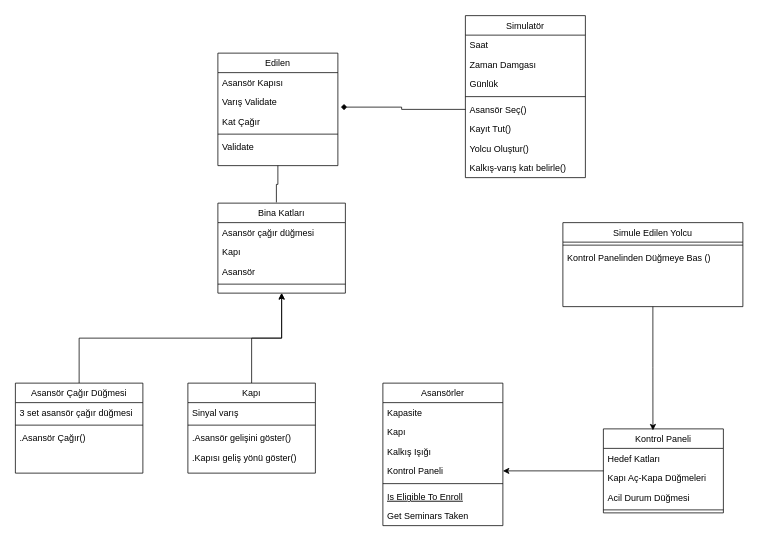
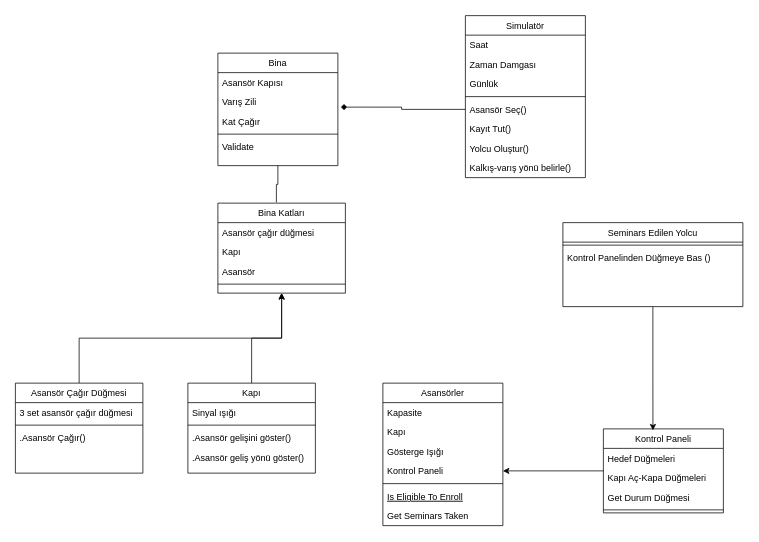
  <mxCell id="0" />
  <mxCell id="1" parent="0" />
  <mxCell id="2" value="Asansörler" style="swimlane;fontStyle=0;align=center;verticalAlign=top;childLayout=stackLayout;horizontal=1;startSize=26;horizontalStack=0;resizeParent=1;resizeLast=0;collapsible=1;marginBottom=0;rounded=0;shadow=0;strokeWidth=1;" parent="1" vertex="1"><mxGeometry x="510" y="510" width="160" height="190" as="geometry"><mxRectangle x="130" y="380" width="160" height="26" as="alternateBounds" /></mxGeometry></mxCell>
  <mxCell id="3" value="Kapasite" style="text;align=left;verticalAlign=top;spacingLeft=4;spacingRight=4;overflow=hidden;rotatable=0;points=[[0,0.5],[1,0.5]];portConstraint=eastwest;" parent="2" vertex="1"><mxGeometry y="26" width="160" height="26" as="geometry" /></mxCell>
  <mxCell id="4" value="Kapı" style="text;align=left;verticalAlign=top;spacingLeft=4;spacingRight=4;overflow=hidden;rotatable=0;points=[[0,0.5],[1,0.5]];portConstraint=eastwest;" vertex="1" parent="2"><mxGeometry y="52" width="160" height="26" as="geometry" /></mxCell>
- <mxCell id="5" value="Kalkış Işığı" style="text;align=left;verticalAlign=top;spacingLeft=4;spacingRight=4;overflow=hidden;rotatable=0;points=[[0,0.5],[1,0.5]];portConstraint=eastwest;rounded=0;shadow=0;html=0;" parent="2" vertex="1"><mxGeometry y="78" width="160" height="26" as="geometry" /></mxCell>
+ <mxCell id="5" value="Gösterge Işığı" style="text;align=left;verticalAlign=top;spacingLeft=4;spacingRight=4;overflow=hidden;rotatable=0;points=[[0,0.5],[1,0.5]];portConstraint=eastwest;rounded=0;shadow=0;html=0;" parent="2" vertex="1"><mxGeometry y="78" width="160" height="26" as="geometry" /></mxCell>
  <mxCell id="6" value="Kontrol Paneli" style="text;align=left;verticalAlign=top;spacingLeft=4;spacingRight=4;overflow=hidden;rotatable=0;points=[[0,0.5],[1,0.5]];portConstraint=eastwest;rounded=0;shadow=0;html=0;" vertex="1" parent="2"><mxGeometry y="104" width="160" height="26" as="geometry" /></mxCell>
  <mxCell id="7" value="" style="line;html=1;strokeWidth=1;align=left;verticalAlign=middle;spacingTop=-1;spacingLeft=3;spacingRight=3;rotatable=0;labelPosition=right;points=[];portConstraint=eastwest;" parent="2" vertex="1"><mxGeometry y="130" width="160" height="8" as="geometry" /></mxCell>
  <mxCell id="8" value="Is Eligible To Enroll" style="text;align=left;verticalAlign=top;spacingLeft=4;spacingRight=4;overflow=hidden;rotatable=0;points=[[0,0.5],[1,0.5]];portConstraint=eastwest;fontStyle=4" parent="2" vertex="1"><mxGeometry y="138" width="160" height="26" as="geometry" /></mxCell>
  <mxCell id="9" value="Get Seminars Taken" style="text;align=left;verticalAlign=top;spacingLeft=4;spacingRight=4;overflow=hidden;rotatable=0;points=[[0,0.5],[1,0.5]];portConstraint=eastwest;" parent="2" vertex="1"><mxGeometry y="164" width="160" height="26" as="geometry" /></mxCell>
  <mxCell id="10" style="edgeStyle=orthogonalEdgeStyle;rounded=0;orthogonalLoop=1;jettySize=auto;html=1;" edge="1" parent="1" source="11" target="6"><mxGeometry relative="1" as="geometry" /></mxCell>
  <mxCell id="11" value="Kontrol Paneli" style="swimlane;fontStyle=0;align=center;verticalAlign=top;childLayout=stackLayout;horizontal=1;startSize=26;horizontalStack=0;resizeParent=1;resizeLast=0;collapsible=1;marginBottom=0;rounded=0;shadow=0;strokeWidth=1;" parent="1" vertex="1"><mxGeometry x="804" y="571" width="160" height="112" as="geometry"><mxRectangle x="340" y="380" width="170" height="26" as="alternateBounds" /></mxGeometry></mxCell>
- <mxCell id="12" value="Hedef Katları" style="text;align=left;verticalAlign=top;spacingLeft=4;spacingRight=4;overflow=hidden;rotatable=0;points=[[0,0.5],[1,0.5]];portConstraint=eastwest;" parent="11" vertex="1"><mxGeometry y="26" width="160" height="26" as="geometry" /></mxCell>
+ <mxCell id="12" value="Hedef Düğmeleri" style="text;align=left;verticalAlign=top;spacingLeft=4;spacingRight=4;overflow=hidden;rotatable=0;points=[[0,0.5],[1,0.5]];portConstraint=eastwest;" parent="11" vertex="1"><mxGeometry y="26" width="160" height="26" as="geometry" /></mxCell>
  <mxCell id="13" value="Kapı Aç-Kapa Düğmeleri" style="text;align=left;verticalAlign=top;spacingLeft=4;spacingRight=4;overflow=hidden;rotatable=0;points=[[0,0.5],[1,0.5]];portConstraint=eastwest;" vertex="1" parent="11"><mxGeometry y="52" width="160" height="26" as="geometry" /></mxCell>
- <mxCell id="14" value="Acil Durum Düğmesi" style="text;align=left;verticalAlign=top;spacingLeft=4;spacingRight=4;overflow=hidden;rotatable=0;points=[[0,0.5],[1,0.5]];portConstraint=eastwest;" vertex="1" parent="11"><mxGeometry y="78" width="160" height="26" as="geometry" /></mxCell>
+ <mxCell id="14" value="Get Durum Düğmesi" style="text;align=left;verticalAlign=top;spacingLeft=4;spacingRight=4;overflow=hidden;rotatable=0;points=[[0,0.5],[1,0.5]];portConstraint=eastwest;" vertex="1" parent="11"><mxGeometry y="78" width="160" height="26" as="geometry" /></mxCell>
  <mxCell id="15" value="" style="line;html=1;strokeWidth=1;align=left;verticalAlign=middle;spacingTop=-1;spacingLeft=3;spacingRight=3;rotatable=0;labelPosition=right;points=[];portConstraint=eastwest;" parent="11" vertex="1"><mxGeometry y="104" width="160" height="8" as="geometry" /></mxCell>
  <mxCell id="16" style="edgeStyle=orthogonalEdgeStyle;rounded=0;orthogonalLoop=1;jettySize=auto;html=1;entryX=0.459;entryY=-0.008;entryDx=0;entryDy=0;entryPerimeter=0;endArrow=none;" edge="1" parent="1" source="17" target="34"><mxGeometry relative="1" as="geometry" /></mxCell>
- <mxCell id="17" value="Edilen" style="swimlane;fontStyle=0;align=center;verticalAlign=top;childLayout=stackLayout;horizontal=1;startSize=26;horizontalStack=0;resizeParent=1;resizeLast=0;collapsible=1;marginBottom=0;rounded=0;shadow=0;strokeWidth=1;" vertex="1" parent="1"><mxGeometry x="290" y="70" width="160" height="150" as="geometry"><mxRectangle x="550" y="140" width="160" height="26" as="alternateBounds" /></mxGeometry></mxCell>
+ <mxCell id="17" value="Bina" style="swimlane;fontStyle=0;align=center;verticalAlign=top;childLayout=stackLayout;horizontal=1;startSize=26;horizontalStack=0;resizeParent=1;resizeLast=0;collapsible=1;marginBottom=0;rounded=0;shadow=0;strokeWidth=1;" vertex="1" parent="1"><mxGeometry x="290" y="70" width="160" height="150" as="geometry"><mxRectangle x="550" y="140" width="160" height="26" as="alternateBounds" /></mxGeometry></mxCell>
  <mxCell id="18" value="Asansör Kapısı" style="text;align=left;verticalAlign=top;spacingLeft=4;spacingRight=4;overflow=hidden;rotatable=0;points=[[0,0.5],[1,0.5]];portConstraint=eastwest;" vertex="1" parent="17"><mxGeometry y="26" width="160" height="26" as="geometry" /></mxCell>
- <mxCell id="19" value="Varış Validate" style="text;align=left;verticalAlign=top;spacingLeft=4;spacingRight=4;overflow=hidden;rotatable=0;points=[[0,0.5],[1,0.5]];portConstraint=eastwest;rounded=0;shadow=0;html=0;" vertex="1" parent="17"><mxGeometry y="52" width="160" height="26" as="geometry" /></mxCell>
+ <mxCell id="19" value="Varış Zili" style="text;align=left;verticalAlign=top;spacingLeft=4;spacingRight=4;overflow=hidden;rotatable=0;points=[[0,0.5],[1,0.5]];portConstraint=eastwest;rounded=0;shadow=0;html=0;" vertex="1" parent="17"><mxGeometry y="52" width="160" height="26" as="geometry" /></mxCell>
  <mxCell id="20" value="Kat Çağır" style="text;align=left;verticalAlign=top;spacingLeft=4;spacingRight=4;overflow=hidden;rotatable=0;points=[[0,0.5],[1,0.5]];portConstraint=eastwest;rounded=0;shadow=0;html=0;" vertex="1" parent="17"><mxGeometry y="78" width="160" height="26" as="geometry" /></mxCell>
  <mxCell id="21" value="" style="line;html=1;strokeWidth=1;align=left;verticalAlign=middle;spacingTop=-1;spacingLeft=3;spacingRight=3;rotatable=0;labelPosition=right;points=[];portConstraint=eastwest;" vertex="1" parent="17"><mxGeometry y="104" width="160" height="8" as="geometry" /></mxCell>
  <mxCell id="22" value="Validate" style="text;align=left;verticalAlign=top;spacingLeft=4;spacingRight=4;overflow=hidden;rotatable=0;points=[[0,0.5],[1,0.5]];portConstraint=eastwest;" vertex="1" parent="17"><mxGeometry y="112" width="160" height="26" as="geometry" /></mxCell>
  <mxCell id="23" style="edgeStyle=orthogonalEdgeStyle;rounded=0;orthogonalLoop=1;jettySize=auto;html=1;entryX=0.5;entryY=1;entryDx=0;entryDy=0;" edge="1" parent="1" source="24" target="34"><mxGeometry relative="1" as="geometry" /></mxCell>
  <mxCell id="24" value="Kapı" style="swimlane;fontStyle=0;align=center;verticalAlign=top;childLayout=stackLayout;horizontal=1;startSize=26;horizontalStack=0;resizeParent=1;resizeLast=0;collapsible=1;marginBottom=0;rounded=0;shadow=0;strokeWidth=1;" vertex="1" parent="1"><mxGeometry x="250" y="510" width="170" height="120" as="geometry"><mxRectangle x="550" y="140" width="160" height="26" as="alternateBounds" /></mxGeometry></mxCell>
- <mxCell id="25" value="Sinyal varış" style="text;align=left;verticalAlign=top;spacingLeft=4;spacingRight=4;overflow=hidden;rotatable=0;points=[[0,0.5],[1,0.5]];portConstraint=eastwest;" vertex="1" parent="24"><mxGeometry y="26" width="170" height="26" as="geometry" /></mxCell>
+ <mxCell id="25" value="Sinyal ışığı" style="text;align=left;verticalAlign=top;spacingLeft=4;spacingRight=4;overflow=hidden;rotatable=0;points=[[0,0.5],[1,0.5]];portConstraint=eastwest;" vertex="1" parent="24"><mxGeometry y="26" width="170" height="26" as="geometry" /></mxCell>
  <mxCell id="26" value="" style="line;html=1;strokeWidth=1;align=left;verticalAlign=middle;spacingTop=-1;spacingLeft=3;spacingRight=3;rotatable=0;labelPosition=right;points=[];portConstraint=eastwest;" vertex="1" parent="24"><mxGeometry y="52" width="170" height="8" as="geometry" /></mxCell>
  <mxCell id="27" value=".Asansör gelişini göster()" style="text;align=left;verticalAlign=top;spacingLeft=4;spacingRight=4;overflow=hidden;rotatable=0;points=[[0,0.5],[1,0.5]];portConstraint=eastwest;" vertex="1" parent="24"><mxGeometry y="60" width="170" height="26" as="geometry" /></mxCell>
- <mxCell id="28" value=".Kapısı geliş yönü göster()" style="text;align=left;verticalAlign=top;spacingLeft=4;spacingRight=4;overflow=hidden;rotatable=0;points=[[0,0.5],[1,0.5]];portConstraint=eastwest;" vertex="1" parent="24"><mxGeometry y="86" width="170" height="26" as="geometry" /></mxCell>
+ <mxCell id="28" value=".Asansör geliş yönü göster()" style="text;align=left;verticalAlign=top;spacingLeft=4;spacingRight=4;overflow=hidden;rotatable=0;points=[[0,0.5],[1,0.5]];portConstraint=eastwest;" vertex="1" parent="24"><mxGeometry y="86" width="170" height="26" as="geometry" /></mxCell>
  <mxCell id="29" style="edgeStyle=orthogonalEdgeStyle;rounded=0;orthogonalLoop=1;jettySize=auto;html=1;entryX=0.5;entryY=1;entryDx=0;entryDy=0;" edge="1" parent="1" source="30" target="34"><mxGeometry relative="1" as="geometry"><Array as="points"><mxPoint x="105" y="450" /><mxPoint x="375" y="450" /></Array></mxGeometry></mxCell>
  <mxCell id="30" value="Asansör Çağır Düğmesi" style="swimlane;fontStyle=0;align=center;verticalAlign=top;childLayout=stackLayout;horizontal=1;startSize=26;horizontalStack=0;resizeParent=1;resizeLast=0;collapsible=1;marginBottom=0;rounded=0;shadow=0;strokeWidth=1;" vertex="1" parent="1"><mxGeometry x="20" y="510" width="170" height="120" as="geometry"><mxRectangle x="550" y="140" width="160" height="26" as="alternateBounds" /></mxGeometry></mxCell>
  <mxCell id="31" value="3 set asansör çağır düğmesi" style="text;align=left;verticalAlign=top;spacingLeft=4;spacingRight=4;overflow=hidden;rotatable=0;points=[[0,0.5],[1,0.5]];portConstraint=eastwest;" vertex="1" parent="30"><mxGeometry y="26" width="170" height="26" as="geometry" /></mxCell>
  <mxCell id="32" value="" style="line;html=1;strokeWidth=1;align=left;verticalAlign=middle;spacingTop=-1;spacingLeft=3;spacingRight=3;rotatable=0;labelPosition=right;points=[];portConstraint=eastwest;" vertex="1" parent="30"><mxGeometry y="52" width="170" height="8" as="geometry" /></mxCell>
  <mxCell id="33" value=".Asansör Çağır()" style="text;align=left;verticalAlign=top;spacingLeft=4;spacingRight=4;overflow=hidden;rotatable=0;points=[[0,0.5],[1,0.5]];portConstraint=eastwest;" vertex="1" parent="30"><mxGeometry y="60" width="170" height="26" as="geometry" /></mxCell>
  <mxCell id="34" value="Bina Katları" style="swimlane;fontStyle=0;align=center;verticalAlign=top;childLayout=stackLayout;horizontal=1;startSize=26;horizontalStack=0;resizeParent=1;resizeLast=0;collapsible=1;marginBottom=0;rounded=0;shadow=0;strokeWidth=1;" vertex="1" parent="1"><mxGeometry x="290" y="270" width="170" height="120" as="geometry"><mxRectangle x="550" y="140" width="160" height="26" as="alternateBounds" /></mxGeometry></mxCell>
  <mxCell id="35" value="Asansör çağır düğmesi" style="text;align=left;verticalAlign=top;spacingLeft=4;spacingRight=4;overflow=hidden;rotatable=0;points=[[0,0.5],[1,0.5]];portConstraint=eastwest;" vertex="1" parent="34"><mxGeometry y="26" width="170" height="26" as="geometry" /></mxCell>
  <mxCell id="36" value="Kapı" style="text;align=left;verticalAlign=top;spacingLeft=4;spacingRight=4;overflow=hidden;rotatable=0;points=[[0,0.5],[1,0.5]];portConstraint=eastwest;" vertex="1" parent="34"><mxGeometry y="52" width="170" height="26" as="geometry" /></mxCell>
  <mxCell id="37" value="Asansör" style="text;align=left;verticalAlign=top;spacingLeft=4;spacingRight=4;overflow=hidden;rotatable=0;points=[[0,0.5],[1,0.5]];portConstraint=eastwest;" vertex="1" parent="34"><mxGeometry y="78" width="170" height="26" as="geometry" /></mxCell>
  <mxCell id="38" value="" style="line;html=1;strokeWidth=1;align=left;verticalAlign=middle;spacingTop=-1;spacingLeft=3;spacingRight=3;rotatable=0;labelPosition=right;points=[];portConstraint=eastwest;" vertex="1" parent="34"><mxGeometry y="104" width="170" height="8" as="geometry" /></mxCell>
  <mxCell id="39" value="Simulatör" style="swimlane;fontStyle=0;align=center;verticalAlign=top;childLayout=stackLayout;horizontal=1;startSize=26;horizontalStack=0;resizeParent=1;resizeLast=0;collapsible=1;marginBottom=0;rounded=0;shadow=0;strokeWidth=1;" vertex="1" parent="1"><mxGeometry x="620" y="20" width="160" height="216" as="geometry"><mxRectangle x="550" y="140" width="160" height="26" as="alternateBounds" /></mxGeometry></mxCell>
  <mxCell id="40" value="Saat" style="text;align=left;verticalAlign=top;spacingLeft=4;spacingRight=4;overflow=hidden;rotatable=0;points=[[0,0.5],[1,0.5]];portConstraint=eastwest;" vertex="1" parent="39"><mxGeometry y="26" width="160" height="26" as="geometry" /></mxCell>
  <mxCell id="41" value="Zaman Damgası" style="text;align=left;verticalAlign=top;spacingLeft=4;spacingRight=4;overflow=hidden;rotatable=0;points=[[0,0.5],[1,0.5]];portConstraint=eastwest;rounded=0;shadow=0;html=0;" vertex="1" parent="39"><mxGeometry y="52" width="160" height="26" as="geometry" /></mxCell>
  <mxCell id="42" value="Günlük" style="text;align=left;verticalAlign=top;spacingLeft=4;spacingRight=4;overflow=hidden;rotatable=0;points=[[0,0.5],[1,0.5]];portConstraint=eastwest;rounded=0;shadow=0;html=0;" vertex="1" parent="39"><mxGeometry y="78" width="160" height="26" as="geometry" /></mxCell>
  <mxCell id="43" value="" style="line;html=1;strokeWidth=1;align=left;verticalAlign=middle;spacingTop=-1;spacingLeft=3;spacingRight=3;rotatable=0;labelPosition=right;points=[];portConstraint=eastwest;" vertex="1" parent="39"><mxGeometry y="104" width="160" height="8" as="geometry" /></mxCell>
  <mxCell id="44" value="Asansör Seç()" style="text;align=left;verticalAlign=top;spacingLeft=4;spacingRight=4;overflow=hidden;rotatable=0;points=[[0,0.5],[1,0.5]];portConstraint=eastwest;rounded=0;shadow=0;html=0;" vertex="1" parent="39"><mxGeometry y="112" width="160" height="26" as="geometry" /></mxCell>
  <mxCell id="45" value="Kayıt Tut()" style="text;align=left;verticalAlign=top;spacingLeft=4;spacingRight=4;overflow=hidden;rotatable=0;points=[[0,0.5],[1,0.5]];portConstraint=eastwest;rounded=0;shadow=0;html=0;" vertex="1" parent="39"><mxGeometry y="138" width="160" height="26" as="geometry" /></mxCell>
  <mxCell id="46" value="Yolcu Oluştur()&#10;" style="text;align=left;verticalAlign=top;spacingLeft=4;spacingRight=4;overflow=hidden;rotatable=0;points=[[0,0.5],[1,0.5]];portConstraint=eastwest;rounded=0;shadow=0;html=0;" vertex="1" parent="39"><mxGeometry y="164" width="160" height="26" as="geometry" /></mxCell>
- <mxCell id="47" value="Kalkış-varış katı belirle()&#10;" style="text;align=left;verticalAlign=top;spacingLeft=4;spacingRight=4;overflow=hidden;rotatable=0;points=[[0,0.5],[1,0.5]];portConstraint=eastwest;rounded=0;shadow=0;html=0;" vertex="1" parent="39"><mxGeometry y="190" width="160" height="26" as="geometry" /></mxCell>
+ <mxCell id="47" value="Kalkış-varış yönü belirle()&#10;" style="text;align=left;verticalAlign=top;spacingLeft=4;spacingRight=4;overflow=hidden;rotatable=0;points=[[0,0.5],[1,0.5]];portConstraint=eastwest;rounded=0;shadow=0;html=0;" vertex="1" parent="39"><mxGeometry y="190" width="160" height="26" as="geometry" /></mxCell>
  <mxCell id="48" style="edgeStyle=orthogonalEdgeStyle;rounded=0;orthogonalLoop=1;jettySize=auto;html=1;entryX=0.413;entryY=0.018;entryDx=0;entryDy=0;entryPerimeter=0;" edge="1" parent="1" source="49" target="11"><mxGeometry relative="1" as="geometry" /></mxCell>
- <mxCell id="49" value="Simule Edilen Yolcu" style="swimlane;fontStyle=0;align=center;verticalAlign=top;childLayout=stackLayout;horizontal=1;startSize=26;horizontalStack=0;resizeParent=1;resizeLast=0;collapsible=1;marginBottom=0;rounded=0;shadow=0;strokeWidth=1;" vertex="1" parent="1"><mxGeometry x="750" y="296" width="240" height="112" as="geometry"><mxRectangle x="340" y="380" width="170" height="26" as="alternateBounds" /></mxGeometry></mxCell>
+ <mxCell id="49" value="Seminars Edilen Yolcu" style="swimlane;fontStyle=0;align=center;verticalAlign=top;childLayout=stackLayout;horizontal=1;startSize=26;horizontalStack=0;resizeParent=1;resizeLast=0;collapsible=1;marginBottom=0;rounded=0;shadow=0;strokeWidth=1;" vertex="1" parent="1"><mxGeometry x="750" y="296" width="240" height="112" as="geometry"><mxRectangle x="340" y="380" width="170" height="26" as="alternateBounds" /></mxGeometry></mxCell>
  <mxCell id="50" value="" style="line;html=1;strokeWidth=1;align=left;verticalAlign=middle;spacingTop=-1;spacingLeft=3;spacingRight=3;rotatable=0;labelPosition=right;points=[];portConstraint=eastwest;" vertex="1" parent="49"><mxGeometry y="26" width="240" height="8" as="geometry" /></mxCell>
  <mxCell id="51" value="Kontrol Panelinden Düğmeye Bas ()" style="text;align=left;verticalAlign=top;spacingLeft=4;spacingRight=4;overflow=hidden;rotatable=0;points=[[0,0.5],[1,0.5]];portConstraint=eastwest;" vertex="1" parent="49"><mxGeometry y="34" width="240" height="26" as="geometry" /></mxCell>
  <mxCell id="52" style="edgeStyle=orthogonalEdgeStyle;rounded=0;orthogonalLoop=1;jettySize=auto;html=1;entryX=1.025;entryY=0.769;entryDx=0;entryDy=0;entryPerimeter=0;endArrow=diamond;" edge="1" parent="1" source="44" target="19"><mxGeometry relative="1" as="geometry" /></mxCell>
